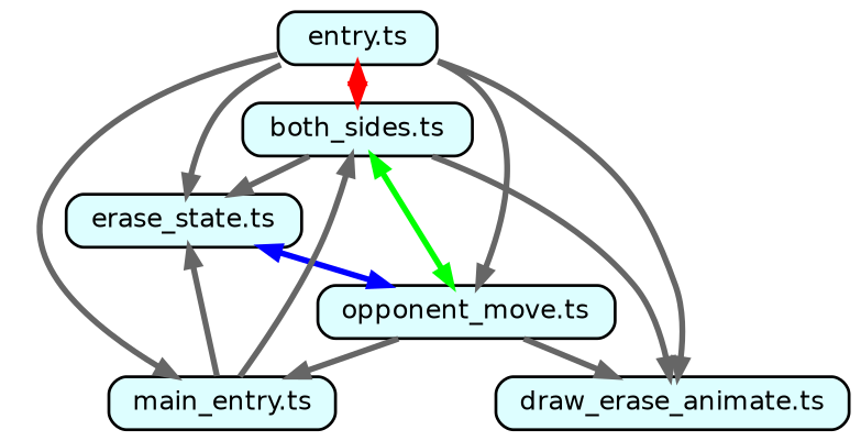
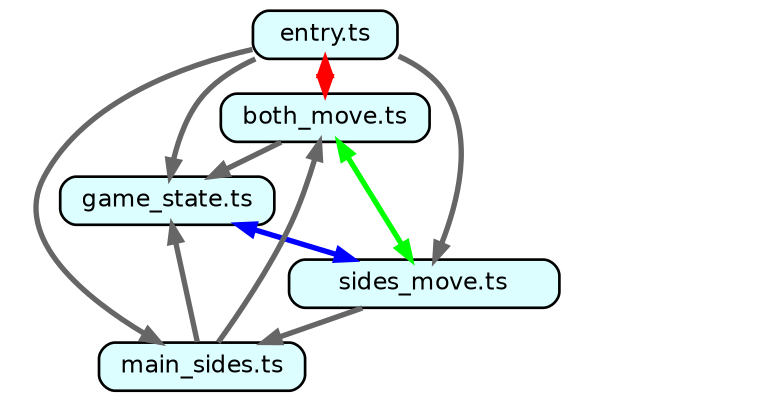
  strict digraph {
    compound=true
    fillcolor="#ffffff"
    fontname="Helvetica-bold"
    fontsize=9
    nodesep=0.16
    ranksep=0.18
    splines=true
    style="rounded,bold,filled"
    node [color=black fillcolor="#ddfeff" fontcolor=black fontname=Helvetica fontsize=9 shape=box style="rounded, filled"]
    edge [arrowhead=normal arrowsize=0.6 color="#666666" fontname=Helvetica fontsize=9 penwidth=2.0]
-   n1 [height=0.2 label="both_sides.ts"]
-   n2 [height=0.2 label="draw_erase_animate.ts"]
-   n3 [height=0.2 label="erase_state.ts"]
-   n4 [height=0.2 label="opponent_move.ts"]
-   n5 [height=0.2 label="main_entry.ts"]
+   n1 [height=0.2 label="both_move.ts"]
+   n3 [height=0.2 label="game_state.ts"]
+   n4 [height=0.2 label="sides_move.ts"]
+   n5 [height=0.2 label="main_sides.ts"]
    n6 [height=0.2 label="entry.ts"]
-   n1 -> n2
    n1 -> n3
    n3 -> n4 [color=blue dir=both]
    n4 -> n1 [color=green dir=both]
-   n4 -> n2
    n4 -> n5
    n5 -> n1
    n5 -> n3
    n6 -> n1 [color=red dir=both]
-   n6 -> n2
    n6 -> n3
    n6 -> n4
    n6 -> n5
  }
